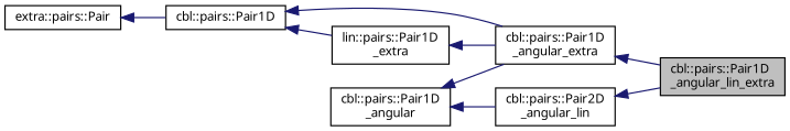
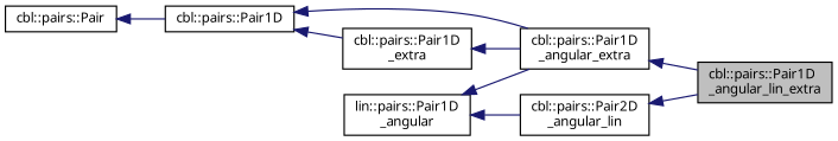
  digraph {
    fontname="Noto Sans"
    rankdir=LR
    node [color=black fillcolor=white fontname="Noto Sans" fontsize=10 shape=record style=filled]
    edge [color=midnightblue dir=back fontname="Noto Sans" fontsize=10 labelfontname=Helvetica labelfontsize=10 style=solid]
    n1 [fillcolor=grey75 fontcolor=black height=0.2 label="cbl::pairs::Pair1D\l_angular_lin_extra" width=0.4]
    n2 [height=0.2 label="cbl::pairs::Pair1D\l_angular_extra" width=0.4]
-   n3 [height=0.2 label="lin::pairs::Pair1D\l_extra" width=0.4]
+   n3 [height=0.2 label="cbl::pairs::Pair1D\l_extra" width=0.4]
    n4 [height=0.2 label="cbl::pairs::Pair1D" width=0.4]
-   n5 [height=0.2 label="cbl::pairs::Pair1D\l_angular" width=0.4]
+   n5 [height=0.2 label="lin::pairs::Pair1D\l_angular" width=0.4]
    n6 [height=0.2 label="cbl::pairs::Pair2D\l_angular_lin" width=0.4]
-   n7 [height=0.2 label="extra::pairs::Pair" width=0.4]
+   n7 [height=0.2 label="cbl::pairs::Pair" width=0.4]
    n2 -> n1
    n3 -> n2
    n4 -> n2
    n4 -> n3
    n5 -> n2
    n5 -> n6
    n6 -> n1
    n7 -> n4
  }
